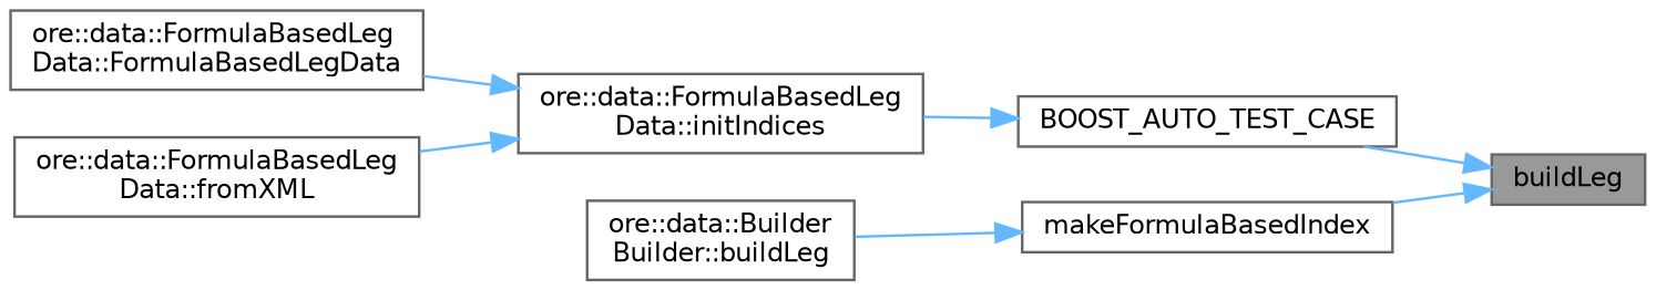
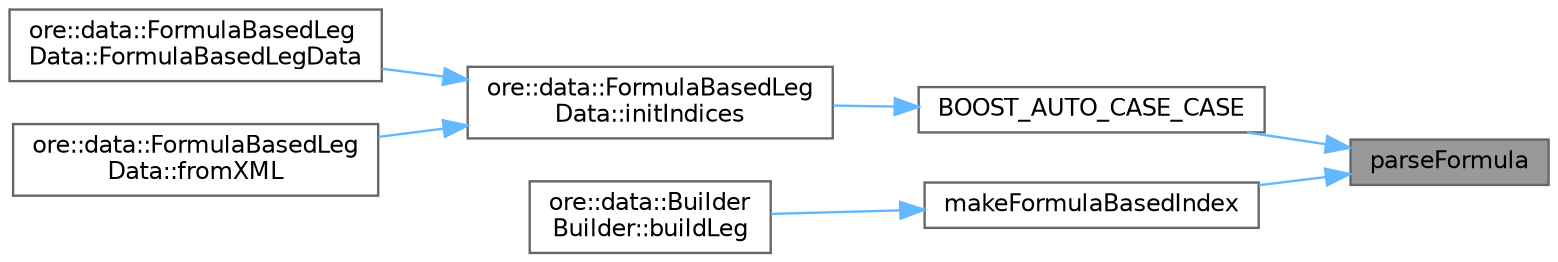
  digraph {
    rankdir=RL
    node [color=grey40 fillcolor=white fontname=Helvetica fontsize=10 shape=box style=filled]
    edge [color=steelblue1 dir=back fontname=Helvetica fontsize=10 labelfontname=Helvetica labelfontsize=10 style=solid]
-   n1 [color=gray40 fillcolor=grey60 fontcolor=black height=0.2 label=buildLeg width=0.4]
-   n2 [height=0.2 label=BOOST_AUTO_TEST_CASE width=0.4]
+   n1 [color=gray40 fillcolor=grey60 fontcolor=black height=0.2 label=parseFormula width=0.4]
+   n2 [height=0.2 label=BOOST_AUTO_CASE_CASE width=0.4]
    n3 [height=0.2 label=makeFormulaBasedIndex width=0.4]
    n4 [height=0.2 label="ore::data::FormulaBasedLeg\lData::initIndices" width=0.4]
    n5 [height=0.2 label="ore::data::FormulaBasedLeg\lData::FormulaBasedLegData" width=0.4]
    n6 [height=0.2 label="ore::data::FormulaBasedLeg\lData::fromXML" width=0.4]
    n7 [height=0.2 label="ore::data::Builder\lBuilder::buildLeg" width=0.4]
    n1 -> n2
    n1 -> n3
    n2 -> n4
    n3 -> n7
    n4 -> n5
    n4 -> n6
  }
